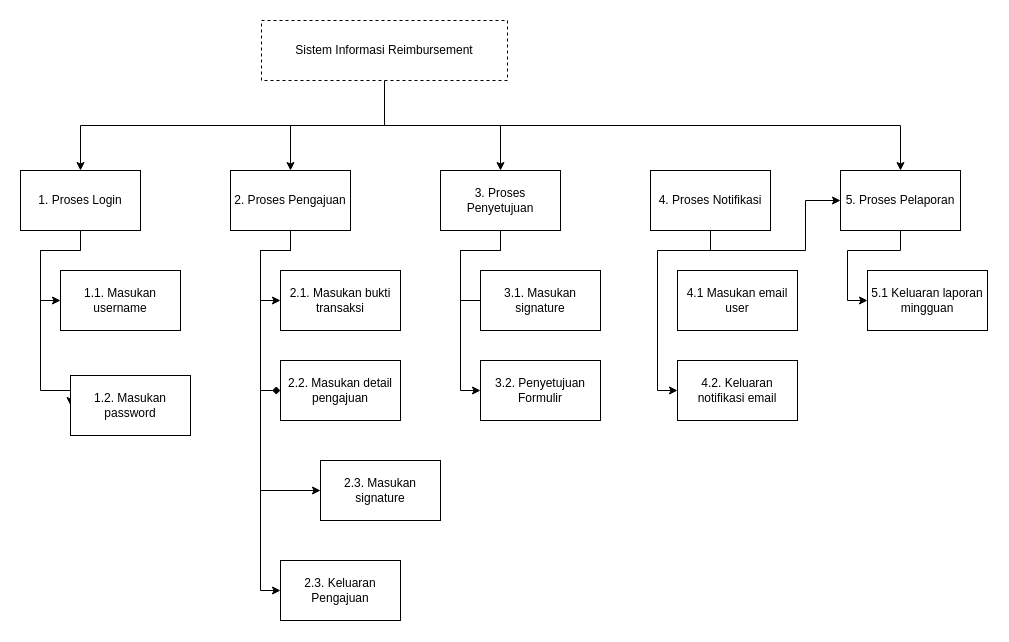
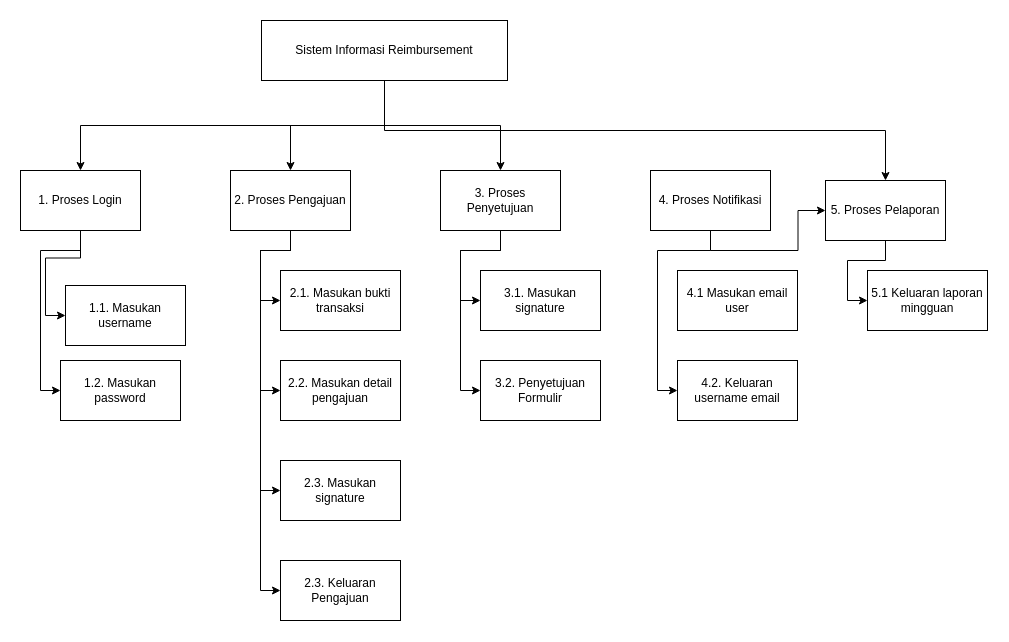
  <mxCell id="0" />
  <mxCell id="1" parent="0" />
  <mxCell id="2" style="edgeStyle=orthogonalEdgeStyle;rounded=0;orthogonalLoop=1;jettySize=auto;html=1;exitX=0.5;exitY=1;exitDx=0;exitDy=0;entryX=0.5;entryY=0;entryDx=0;entryDy=0;" edge="1" parent="1" source="6" target="9"><mxGeometry relative="1" as="geometry" /></mxCell>
  <mxCell id="3" style="edgeStyle=orthogonalEdgeStyle;rounded=0;orthogonalLoop=1;jettySize=auto;html=1;exitX=0.5;exitY=1;exitDx=0;exitDy=0;entryX=0.5;entryY=0;entryDx=0;entryDy=0;" edge="1" parent="1" source="6" target="14"><mxGeometry relative="1" as="geometry" /></mxCell>
  <mxCell id="4" style="edgeStyle=orthogonalEdgeStyle;rounded=0;orthogonalLoop=1;jettySize=auto;html=1;exitX=0.5;exitY=1;exitDx=0;exitDy=0;entryX=0.5;entryY=0;entryDx=0;entryDy=0;" edge="1" parent="1" source="6" target="17"><mxGeometry relative="1" as="geometry" /></mxCell>
  <mxCell id="5" style="edgeStyle=orthogonalEdgeStyle;rounded=0;orthogonalLoop=1;jettySize=auto;html=1;exitX=0.5;exitY=1;exitDx=0;exitDy=0;entryX=0.5;entryY=0;entryDx=0;entryDy=0;" edge="1" parent="1" source="6" target="32"><mxGeometry relative="1" as="geometry" /></mxCell>
- <mxCell id="6" value="Sistem Informasi Reimbursement" style="rounded=0;whiteSpace=wrap;html=1;dashed=1;" vertex="1" parent="1"><mxGeometry x="261" y="20" width="246" height="60" as="geometry" /></mxCell>
+ <mxCell id="6" value="Sistem Informasi Reimbursement" style="rounded=0;whiteSpace=wrap;html=1;" vertex="1" parent="1"><mxGeometry x="261" y="20" width="246" height="60" as="geometry" /></mxCell>
  <mxCell id="7" style="edgeStyle=orthogonalEdgeStyle;rounded=0;orthogonalLoop=1;jettySize=auto;html=1;exitX=0.5;exitY=1;exitDx=0;exitDy=0;entryX=0;entryY=0.5;entryDx=0;entryDy=0;" edge="1" parent="1" source="9" target="21"><mxGeometry relative="1" as="geometry" /></mxCell>
  <mxCell id="8" style="edgeStyle=orthogonalEdgeStyle;rounded=0;orthogonalLoop=1;jettySize=auto;html=1;exitX=0.5;exitY=1;exitDx=0;exitDy=0;entryX=0;entryY=0.5;entryDx=0;entryDy=0;" edge="1" parent="1" source="9" target="22"><mxGeometry relative="1" as="geometry"><Array as="points"><mxPoint x="80" y="250" /><mxPoint x="40" y="250" /><mxPoint x="40" y="390" /></Array></mxGeometry></mxCell>
  <mxCell id="9" value="1. Proses Login" style="rounded=0;whiteSpace=wrap;html=1;" vertex="1" parent="1"><mxGeometry x="20" y="170" width="120" height="60" as="geometry" /></mxCell>
  <mxCell id="10" style="edgeStyle=orthogonalEdgeStyle;rounded=0;orthogonalLoop=1;jettySize=auto;html=1;exitX=0.5;exitY=1;exitDx=0;exitDy=0;entryX=0;entryY=0.5;entryDx=0;entryDy=0;" edge="1" parent="1" source="14" target="23"><mxGeometry relative="1" as="geometry" /></mxCell>
- <mxCell id="11" style="edgeStyle=orthogonalEdgeStyle;rounded=0;orthogonalLoop=1;jettySize=auto;html=1;exitX=0.5;exitY=1;exitDx=0;exitDy=0;entryX=0;entryY=0.5;entryDx=0;entryDy=0;endArrow=diamond;" edge="1" parent="1" source="14" target="25"><mxGeometry relative="1" as="geometry"><Array as="points"><mxPoint x="290" y="250" /><mxPoint x="260" y="250" /><mxPoint x="260" y="390" /></Array></mxGeometry></mxCell>
+ <mxCell id="11" style="edgeStyle=orthogonalEdgeStyle;rounded=0;orthogonalLoop=1;jettySize=auto;html=1;exitX=0.5;exitY=1;exitDx=0;exitDy=0;entryX=0;entryY=0.5;entryDx=0;entryDy=0;" edge="1" parent="1" source="14" target="25"><mxGeometry relative="1" as="geometry"><Array as="points"><mxPoint x="290" y="250" /><mxPoint x="260" y="250" /><mxPoint x="260" y="390" /></Array></mxGeometry></mxCell>
  <mxCell id="12" style="edgeStyle=orthogonalEdgeStyle;rounded=0;orthogonalLoop=1;jettySize=auto;html=1;exitX=0.5;exitY=1;exitDx=0;exitDy=0;entryX=0;entryY=0.5;entryDx=0;entryDy=0;" edge="1" parent="1" source="14" target="24"><mxGeometry relative="1" as="geometry"><Array as="points"><mxPoint x="290" y="250" /><mxPoint x="260" y="250" /><mxPoint x="260" y="490" /></Array></mxGeometry></mxCell>
  <mxCell id="13" style="edgeStyle=orthogonalEdgeStyle;rounded=0;orthogonalLoop=1;jettySize=auto;html=1;exitX=0.5;exitY=1;exitDx=0;exitDy=0;entryX=0;entryY=0.5;entryDx=0;entryDy=0;" edge="1" parent="1" source="14" target="26"><mxGeometry relative="1" as="geometry"><Array as="points"><mxPoint x="290" y="250" /><mxPoint x="260" y="250" /><mxPoint x="260" y="590" /></Array></mxGeometry></mxCell>
  <mxCell id="14" value="2. Proses Pengajuan" style="rounded=0;whiteSpace=wrap;html=1;" vertex="1" parent="1"><mxGeometry x="230" y="170" width="120" height="60" as="geometry" /></mxCell>
- <mxCell id="15" style="edgeStyle=orthogonalEdgeStyle;rounded=0;orthogonalLoop=1;jettySize=auto;html=1;exitX=0.5;exitY=1;exitDx=0;exitDy=0;entryX=0;entryY=0.5;entryDx=0;entryDy=0;endArrow=none;" edge="1" parent="1" source="17" target="27"><mxGeometry relative="1" as="geometry" /></mxCell>
+ <mxCell id="15" style="edgeStyle=orthogonalEdgeStyle;rounded=0;orthogonalLoop=1;jettySize=auto;html=1;exitX=0.5;exitY=1;exitDx=0;exitDy=0;entryX=0;entryY=0.5;entryDx=0;entryDy=0;" edge="1" parent="1" source="17" target="27"><mxGeometry relative="1" as="geometry" /></mxCell>
  <mxCell id="16" style="edgeStyle=orthogonalEdgeStyle;rounded=0;orthogonalLoop=1;jettySize=auto;html=1;exitX=0.5;exitY=1;exitDx=0;exitDy=0;entryX=0;entryY=0.5;entryDx=0;entryDy=0;" edge="1" parent="1" source="17" target="28"><mxGeometry relative="1" as="geometry"><Array as="points"><mxPoint x="500" y="250" /><mxPoint x="460" y="250" /><mxPoint x="460" y="390" /></Array></mxGeometry></mxCell>
  <mxCell id="17" value="3. Proses Penyetujuan" style="rounded=0;whiteSpace=wrap;html=1;" vertex="1" parent="1"><mxGeometry x="440" y="170" width="120" height="60" as="geometry" /></mxCell>
  <mxCell id="18" style="edgeStyle=orthogonalEdgeStyle;rounded=0;orthogonalLoop=1;jettySize=auto;html=1;exitX=0.5;exitY=1;exitDx=0;exitDy=0;" edge="1" parent="1" source="20" target="32"><mxGeometry relative="1" as="geometry" /></mxCell>
  <mxCell id="19" style="edgeStyle=orthogonalEdgeStyle;rounded=0;orthogonalLoop=1;jettySize=auto;html=1;exitX=0.5;exitY=1;exitDx=0;exitDy=0;entryX=0;entryY=0.5;entryDx=0;entryDy=0;" edge="1" parent="1" source="20" target="30"><mxGeometry relative="1" as="geometry"><Array as="points"><mxPoint x="710" y="250" /><mxPoint x="657" y="250" /><mxPoint x="657" y="390" /></Array></mxGeometry></mxCell>
  <mxCell id="20" value="4. Proses Notifikasi" style="rounded=0;whiteSpace=wrap;html=1;" vertex="1" parent="1"><mxGeometry x="650" y="170" width="120" height="60" as="geometry" /></mxCell>
- <mxCell id="21" value="1.1. Masukan username" style="whiteSpace=wrap;html=1;rounded=0;" vertex="1" parent="1"><mxGeometry x="60" y="270" width="120" height="60" as="geometry" /></mxCell>
- <mxCell id="22" value="1.2. Masukan password" style="whiteSpace=wrap;html=1;rounded=0;" vertex="1" parent="1"><mxGeometry x="70" y="375" width="120" height="60" as="geometry" /></mxCell>
+ <mxCell id="21" value="1.1. Masukan username" style="whiteSpace=wrap;html=1;rounded=0;" vertex="1" parent="1"><mxGeometry x="65" y="285" width="120" height="60" as="geometry" /></mxCell>
+ <mxCell id="22" value="1.2. Masukan password" style="whiteSpace=wrap;html=1;rounded=0;" vertex="1" parent="1"><mxGeometry x="60" y="360" width="120" height="60" as="geometry" /></mxCell>
  <mxCell id="23" value="2.1. Masukan bukti transaksi" style="whiteSpace=wrap;html=1;rounded=0;" vertex="1" parent="1"><mxGeometry x="280" y="270" width="120" height="60" as="geometry" /></mxCell>
- <mxCell id="24" value="2.3. Masukan signature" style="whiteSpace=wrap;html=1;rounded=0;" vertex="1" parent="1"><mxGeometry x="320" y="460" width="120" height="60" as="geometry" /></mxCell>
+ <mxCell id="24" value="2.3. Masukan signature" style="whiteSpace=wrap;html=1;rounded=0;" vertex="1" parent="1"><mxGeometry x="280" y="460" width="120" height="60" as="geometry" /></mxCell>
  <mxCell id="25" value="2.2. Masukan detail pengajuan" style="whiteSpace=wrap;html=1;rounded=0;" vertex="1" parent="1"><mxGeometry x="280" y="360" width="120" height="60" as="geometry" /></mxCell>
  <mxCell id="26" value="2.3. Keluaran Pengajuan" style="whiteSpace=wrap;html=1;rounded=0;" vertex="1" parent="1"><mxGeometry x="280" y="560" width="120" height="60" as="geometry" /></mxCell>
  <mxCell id="27" value="3.1. Masukan signature" style="whiteSpace=wrap;html=1;rounded=0;" vertex="1" parent="1"><mxGeometry x="480" y="270" width="120" height="60" as="geometry" /></mxCell>
  <mxCell id="28" value="3.2. Penyetujuan Formulir" style="whiteSpace=wrap;html=1;rounded=0;" vertex="1" parent="1"><mxGeometry x="480" y="360" width="120" height="60" as="geometry" /></mxCell>
  <mxCell id="29" value="4.1 Masukan email user" style="whiteSpace=wrap;html=1;rounded=0;" vertex="1" parent="1"><mxGeometry x="677" y="270" width="120" height="60" as="geometry" /></mxCell>
- <mxCell id="30" value="4.2. Keluaran notifikasi email" style="whiteSpace=wrap;html=1;rounded=0;" vertex="1" parent="1"><mxGeometry x="677" y="360" width="120" height="60" as="geometry" /></mxCell>
+ <mxCell id="30" value="4.2. Keluaran username email" style="whiteSpace=wrap;html=1;rounded=0;" vertex="1" parent="1"><mxGeometry x="677" y="360" width="120" height="60" as="geometry" /></mxCell>
  <mxCell id="31" style="edgeStyle=orthogonalEdgeStyle;rounded=0;orthogonalLoop=1;jettySize=auto;html=1;exitX=0.5;exitY=1;exitDx=0;exitDy=0;entryX=0;entryY=0.5;entryDx=0;entryDy=0;" edge="1" parent="1" source="32" target="33"><mxGeometry relative="1" as="geometry" /></mxCell>
- <mxCell id="32" value="5. Proses Pelaporan" style="rounded=0;whiteSpace=wrap;html=1;" vertex="1" parent="1"><mxGeometry x="840" y="170" width="120" height="60" as="geometry" /></mxCell>
+ <mxCell id="32" value="5. Proses Pelaporan" style="rounded=0;whiteSpace=wrap;html=1;" vertex="1" parent="1"><mxGeometry x="825" y="180" width="120" height="60" as="geometry" /></mxCell>
  <mxCell id="33" value="5.1 Keluaran laporan mingguan" style="whiteSpace=wrap;html=1;rounded=0;" vertex="1" parent="1"><mxGeometry x="867" y="270" width="120" height="60" as="geometry" /></mxCell>
